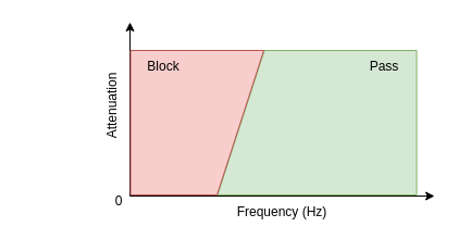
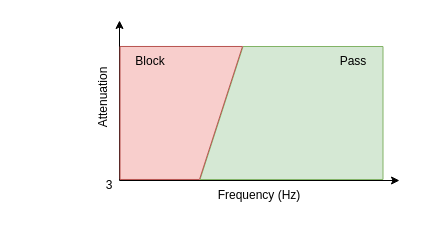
  <mxCell id="0" />
  <mxCell id="1" parent="0" />
  <mxCell id="2" value="" style="endArrow=classic;html=1;rounded=0;" edge="1" parent="1"><mxGeometry width="50" height="50" relative="1" as="geometry"><mxPoint x="119" y="180" as="sourcePoint" /><mxPoint x="399" y="180" as="targetPoint" /></mxGeometry></mxCell>
  <mxCell id="3" value="" style="endArrow=classic;html=1;rounded=0;" edge="1" parent="1"><mxGeometry width="50" height="50" relative="1" as="geometry"><mxPoint x="119" y="180" as="sourcePoint" /><mxPoint x="119" y="20" as="targetPoint" /></mxGeometry></mxCell>
  <mxCell id="4" value="Frequency (Hz)" style="text;html=1;strokeColor=none;fillColor=none;align=center;verticalAlign=middle;whiteSpace=wrap;rounded=0;" vertex="1" parent="1"><mxGeometry x="119" y="180" width="280" height="30" as="geometry" /></mxCell>
  <mxCell id="5" value="Attenuation" style="text;html=1;strokeColor=none;fillColor=none;align=center;verticalAlign=middle;whiteSpace=wrap;rounded=0;rotation=-90;" vertex="1" parent="1"><mxGeometry x="20" y="82" width="166" height="30" as="geometry" /></mxCell>
- <mxCell id="6" value="0" style="text;html=1;strokeColor=none;fillColor=none;align=center;verticalAlign=middle;whiteSpace=wrap;rounded=0;" vertex="1" parent="1"><mxGeometry x="79" y="170" width="60" height="30" as="geometry" /></mxCell>
+ <mxCell id="6" value="3" style="text;html=1;strokeColor=none;fillColor=none;align=center;verticalAlign=middle;whiteSpace=wrap;rounded=0;" vertex="1" parent="1"><mxGeometry x="79" y="170" width="60" height="30" as="geometry" /></mxCell>
  <mxCell id="7" value="" style="shape=manualInput;whiteSpace=wrap;html=1;fillColor=#d5e8d4;size=43;rotation=-90;flipV=0;flipH=1;strokeColor=#82b366;" vertex="1" parent="1"><mxGeometry x="224.5" y="21" width="133" height="183" as="geometry" /></mxCell>
  <mxCell id="8" value="" style="shape=manualInput;whiteSpace=wrap;html=1;fillColor=#f8cecc;size=43;rotation=-90;flipV=1;flipH=0;strokeColor=#b85450;" vertex="1" parent="1"><mxGeometry x="114.27" y="51.25" width="133" height="122.47" as="geometry" /></mxCell>
  <mxCell id="9" value="Block" style="text;html=1;strokeColor=none;fillColor=none;align=center;verticalAlign=middle;whiteSpace=wrap;rounded=0;" vertex="1" parent="1"><mxGeometry x="120" y="46" width="60" height="30" as="geometry" /></mxCell>
  <mxCell id="10" value="Pass" style="text;html=1;strokeColor=none;fillColor=none;align=center;verticalAlign=middle;whiteSpace=wrap;rounded=0;" vertex="1" parent="1"><mxGeometry x="323" y="46" width="60" height="30" as="geometry" /></mxCell>
